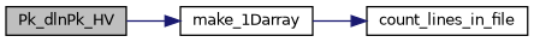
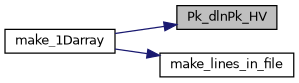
  digraph {
    rankdir=LR
    node [color=black fillcolor=white fontname=Helvetica fontsize=10 shape=record style=filled]
    edge [color=midnightblue fontname=Helvetica fontsize=10 labelfontname=Helvetica labelfontsize=10 style=solid]
    n1 [fillcolor=grey75 fontcolor=black height=0.2 label=Pk_dlnPk_HV width=0.4]
    n2 [height=0.2 label=make_1Darray width=0.4]
-   n3 [height=0.2 label=count_lines_in_file width=0.4]
-   n1 -> n2
+   n3 [height=0.2 label=make_lines_in_file width=0.4]
+   n2 -> n1
    n2 -> n3
  }
